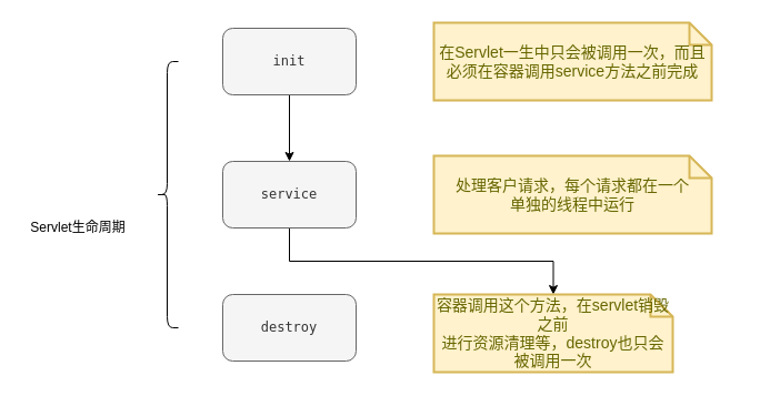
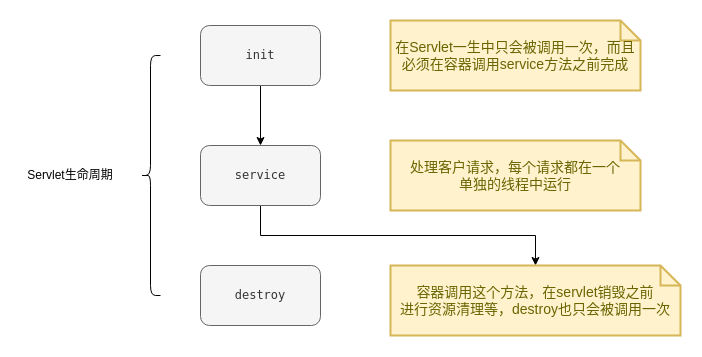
  <mxCell id="0" />
  <mxCell id="1" parent="0" />
  <mxCell id="2" style="edgeStyle=orthogonalEdgeStyle;rounded=0;orthogonalLoop=1;jettySize=auto;html=1;entryX=0.5;entryY=0;entryDx=0;entryDy=0;" edge="1" parent="1" source="3" target="5"><mxGeometry relative="1" as="geometry" /></mxCell>
  <mxCell id="3" value="&lt;pre&gt;init&lt;/pre&gt;" style="rounded=1;whiteSpace=wrap;html=1;fillColor=#f5f5f5;strokeColor=#666666;fontColor=#333333;" vertex="1" parent="1"><mxGeometry x="200" y="25" width="120" height="60" as="geometry" /></mxCell>
  <mxCell id="4" style="edgeStyle=orthogonalEdgeStyle;rounded=0;orthogonalLoop=1;jettySize=auto;html=1;exitX=0.5;exitY=1;exitDx=0;exitDy=0;" edge="1" parent="1" source="5" target="11"><mxGeometry relative="1" as="geometry" /></mxCell>
  <mxCell id="5" value="&lt;pre&gt;service&lt;/pre&gt;" style="rounded=1;whiteSpace=wrap;html=1;fillColor=#f5f5f5;strokeColor=#666666;fontColor=#333333;" vertex="1" parent="1"><mxGeometry x="200" y="145" width="120" height="60" as="geometry" /></mxCell>
  <mxCell id="6" value="&lt;pre&gt;destroy&lt;/pre&gt;" style="rounded=1;whiteSpace=wrap;html=1;fillColor=#f5f5f5;strokeColor=#666666;fontColor=#333333;" vertex="1" parent="1"><mxGeometry x="200" y="265" width="120" height="60" as="geometry" /></mxCell>
  <mxCell id="7" value="" style="shape=curlyBracket;whiteSpace=wrap;html=1;rounded=1;" vertex="1" parent="1"><mxGeometry x="140" y="55" width="20" height="240" as="geometry" /></mxCell>
- <mxCell id="8" value="Servlet生命周期" style="text;html=1;strokeColor=none;fillColor=none;align=center;verticalAlign=middle;whiteSpace=wrap;rounded=0;" vertex="1" parent="1"><mxGeometry x="20" y="195" width="100" height="20" as="geometry" /></mxCell>
+ <mxCell id="8" value="Servlet生命周期" style="text;html=1;strokeColor=none;fillColor=none;align=center;verticalAlign=middle;whiteSpace=wrap;rounded=0;" vertex="1" parent="1"><mxGeometry x="20" y="165" width="100" height="20" as="geometry" /></mxCell>
  <mxCell id="9" value="在Servlet一生中只会被调用一次，而且必须在容器调用service方法之前完成" style="shape=note;strokeWidth=2;fontSize=14;size=20;whiteSpace=wrap;html=1;fillColor=#fff2cc;strokeColor=#d6b656;fontColor=#666600;" vertex="1" parent="1"><mxGeometry x="390" y="20" width="250" height="70" as="geometry" /></mxCell>
  <mxCell id="10" value="处理客户请求，每个请求都在一个&lt;br&gt;单独的线程中运行" style="shape=note;strokeWidth=2;fontSize=14;size=20;whiteSpace=wrap;html=1;fillColor=#fff2cc;strokeColor=#d6b656;fontColor=#666600;" vertex="1" parent="1"><mxGeometry x="390" y="140" width="250" height="70" as="geometry" /></mxCell>
- <mxCell id="11" value="容器调用这个方法，在servlet销毁之前&lt;br&gt;进行资源清理等，destroy也只会被调用一次" style="shape=note;strokeWidth=2;fontSize=14;size=20;whiteSpace=wrap;html=1;fillColor=#fff2cc;strokeColor=#d6b656;fontColor=#666600;" vertex="1" parent="1"><mxGeometry x="390" y="265" width="215" height="70" as="geometry" /></mxCell>
+ <mxCell id="11" value="容器调用这个方法，在servlet销毁之前&lt;br&gt;进行资源清理等，destroy也只会被调用一次" style="shape=note;strokeWidth=2;fontSize=14;size=20;whiteSpace=wrap;html=1;fillColor=#fff2cc;strokeColor=#d6b656;fontColor=#666600;" vertex="1" parent="1"><mxGeometry x="390" y="265" width="290" height="70" as="geometry" /></mxCell>
